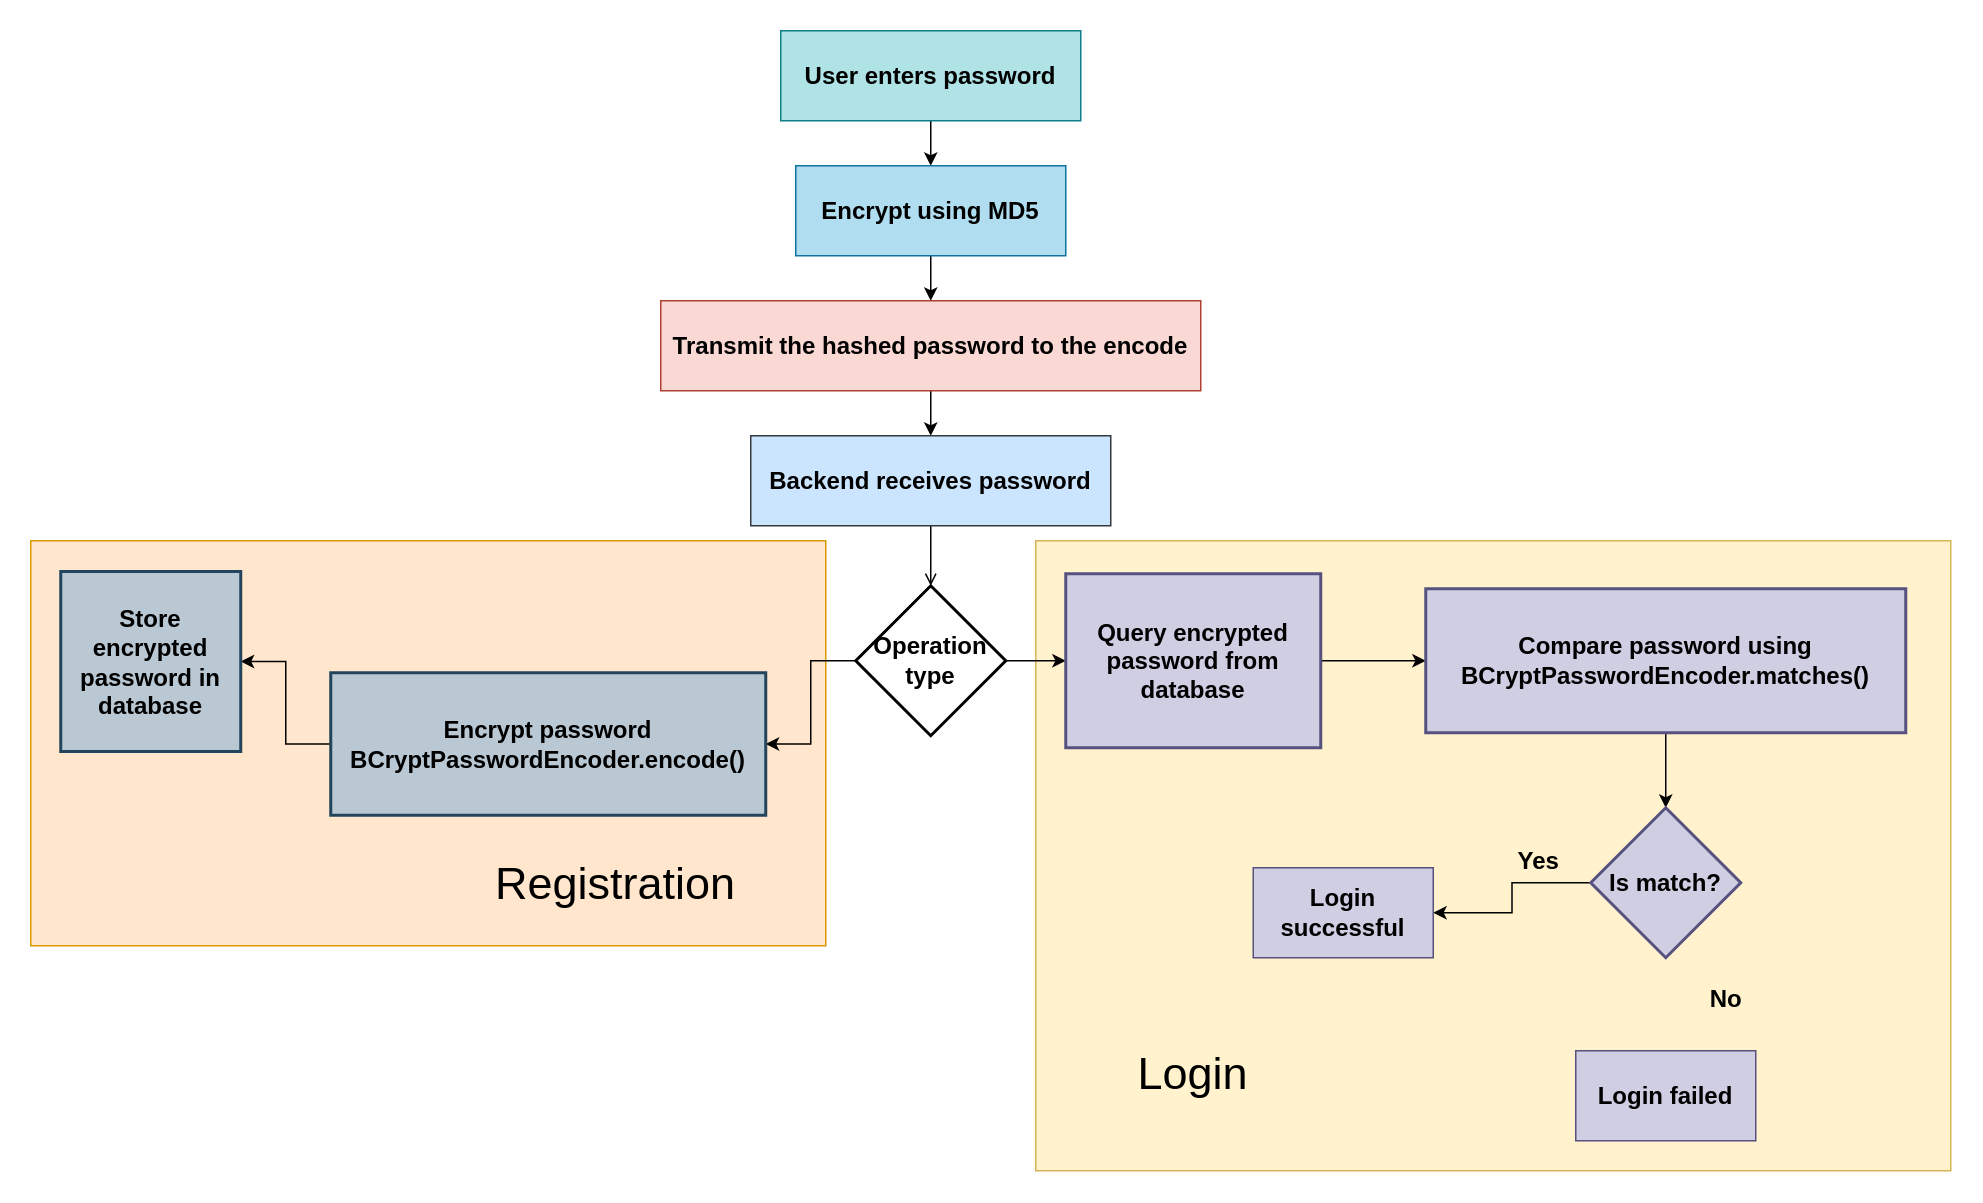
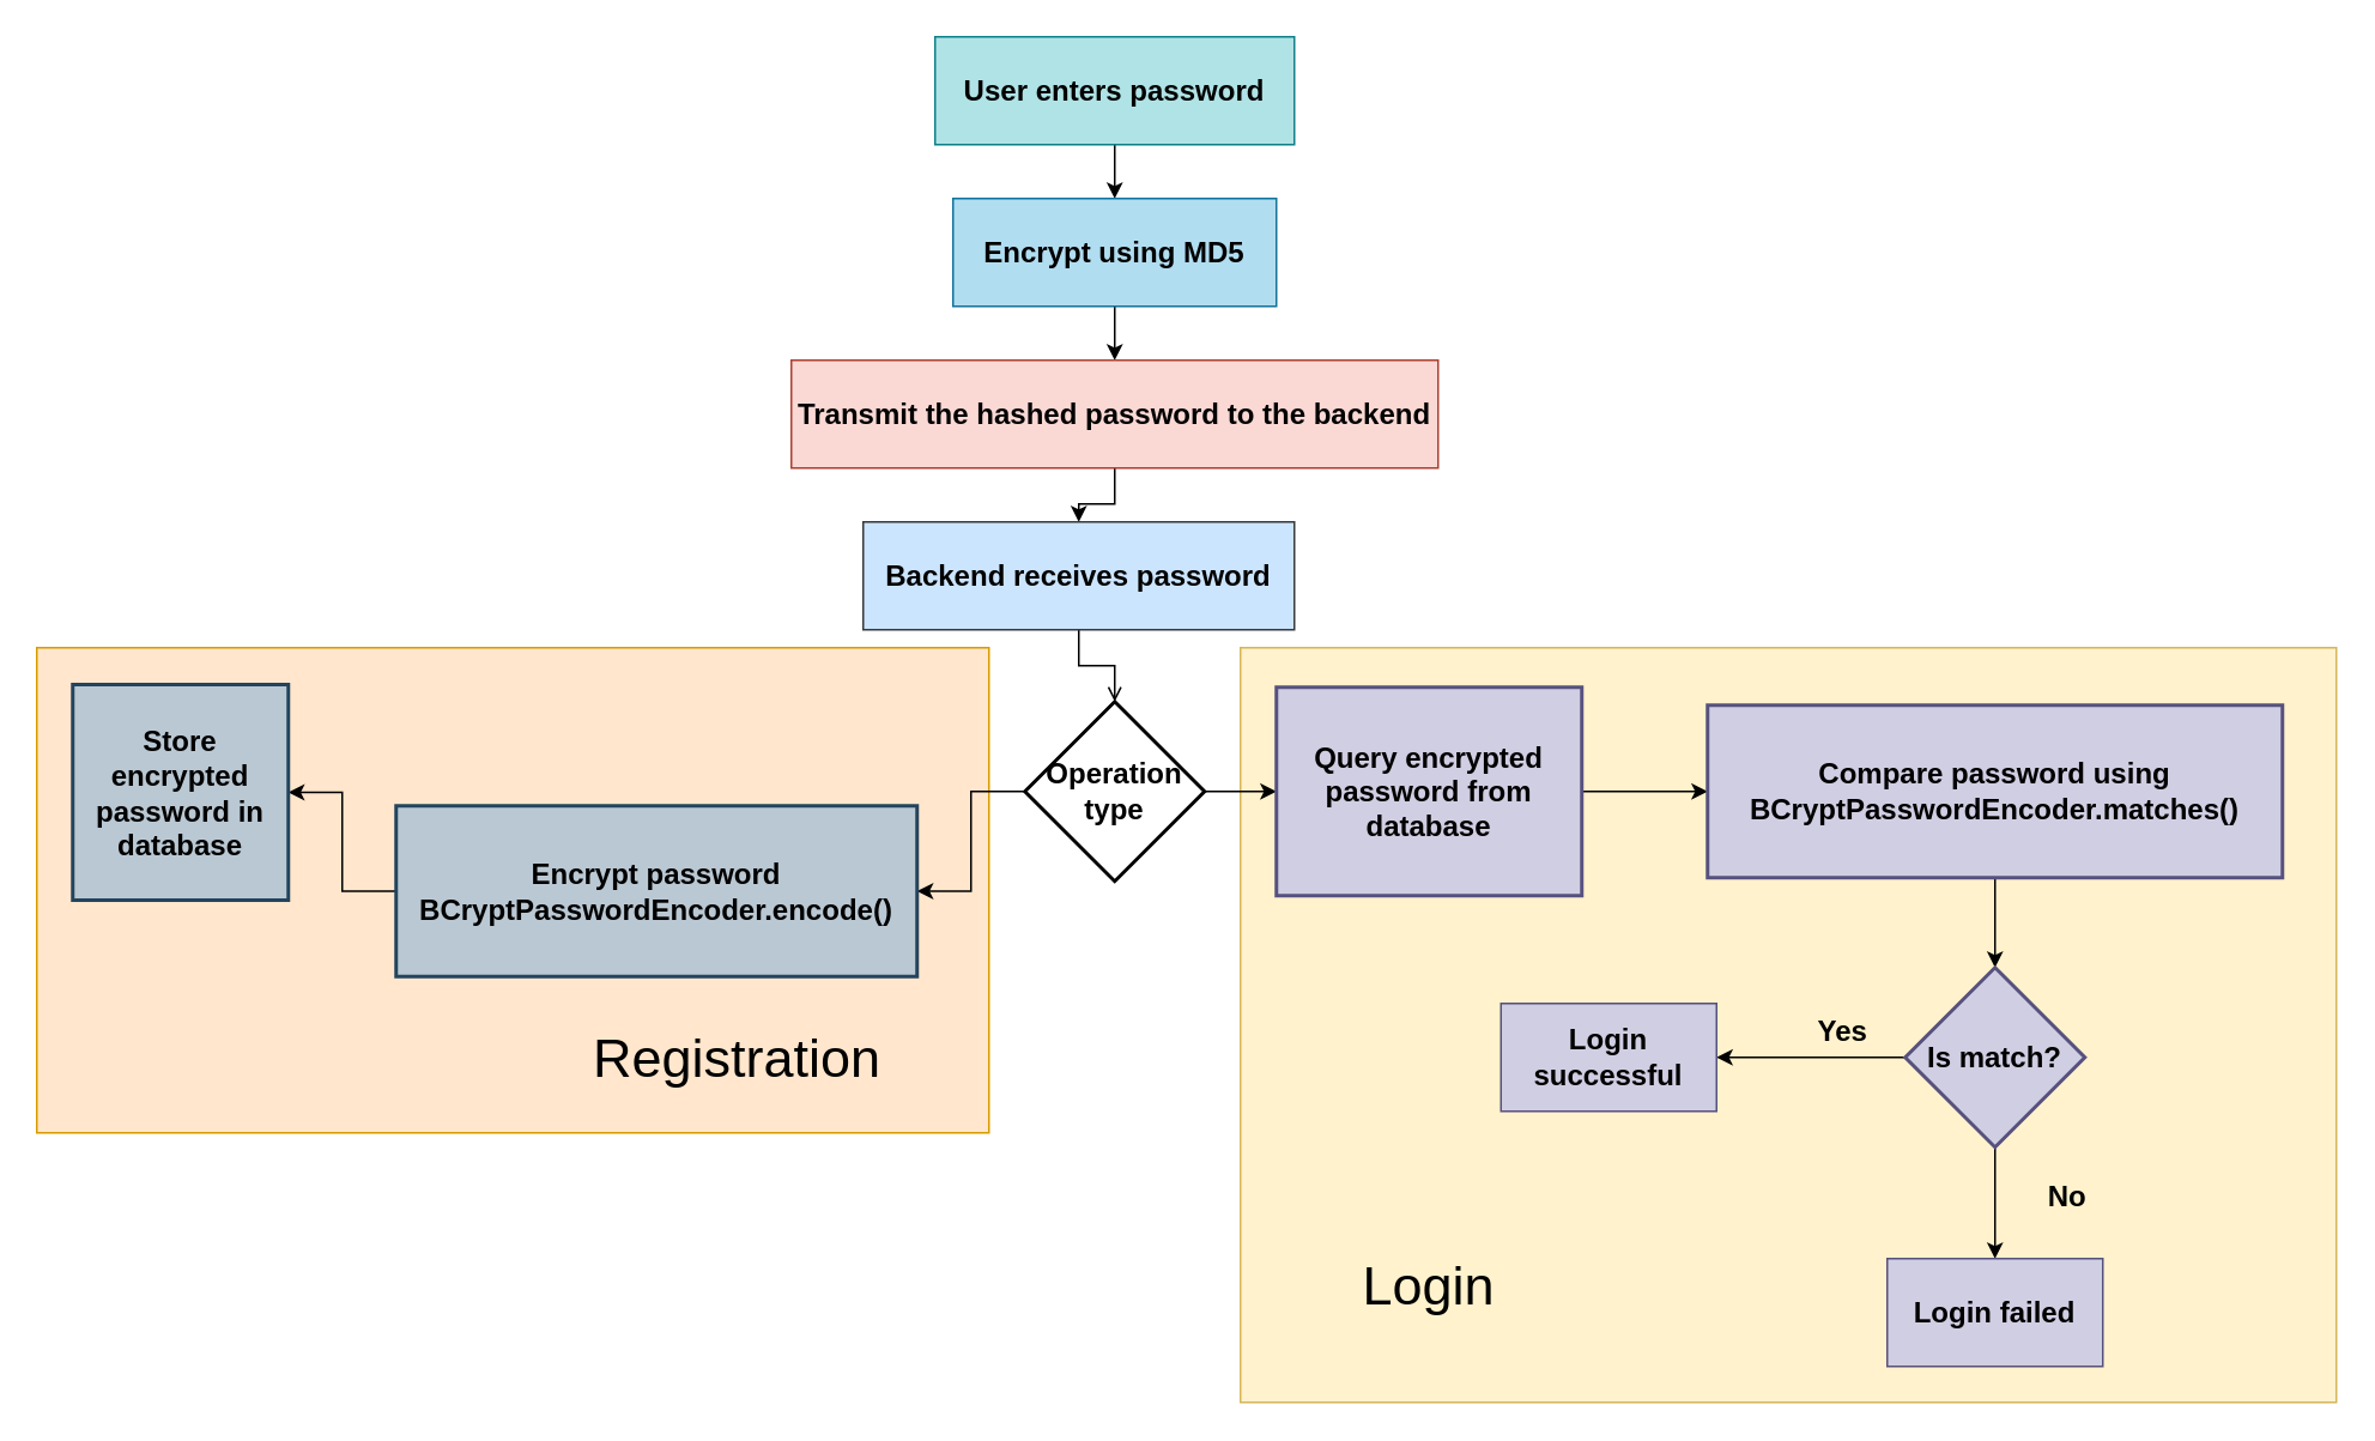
  <mxCell id="0" />
  <mxCell id="1" parent="0" />
  <mxCell id="2" value="" style="rounded=0;whiteSpace=wrap;html=1;fillColor=#fff2cc;strokeColor=#d6b656;" vertex="1" parent="1"><mxGeometry x="690" y="360" width="610" height="420" as="geometry" /></mxCell>
  <mxCell id="3" value="" style="rounded=0;whiteSpace=wrap;html=1;fillColor=#ffe6cc;strokeColor=#d79b00;" vertex="1" parent="1"><mxGeometry x="20" y="360" width="530" height="270" as="geometry" /></mxCell>
  <mxCell id="4" value="" style="edgeStyle=orthogonalEdgeStyle;rounded=0;orthogonalLoop=1;jettySize=auto;html=1;" edge="1" parent="1" source="5" target="7"><mxGeometry relative="1" as="geometry" /></mxCell>
  <mxCell id="5" value="User enters password" style="rounded=0;whiteSpace=wrap;html=1;fontSize=16;fontStyle=1;fillColor=#b0e3e6;strokeColor=#0e8088;" vertex="1" parent="1"><mxGeometry x="520" y="20" width="200" height="60" as="geometry" /></mxCell>
  <mxCell id="6" value="" style="edgeStyle=orthogonalEdgeStyle;rounded=0;orthogonalLoop=1;jettySize=auto;html=1;" edge="1" parent="1" source="7" target="9"><mxGeometry relative="1" as="geometry" /></mxCell>
  <mxCell id="7" value="Encrypt using MD5" style="rounded=0;whiteSpace=wrap;html=1;fontSize=16;fontStyle=1;fillColor=#b1ddf0;strokeColor=#10739e;" vertex="1" parent="1"><mxGeometry x="530" y="110" width="180" height="60" as="geometry" /></mxCell>
  <mxCell id="8" value="" style="edgeStyle=orthogonalEdgeStyle;rounded=0;orthogonalLoop=1;jettySize=auto;html=1;" edge="1" parent="1" source="9" target="11"><mxGeometry relative="1" as="geometry" /></mxCell>
- <mxCell id="9" value="Transmit the hashed password to the encode" style="rounded=0;whiteSpace=wrap;html=1;fontSize=16;fontStyle=1;fillColor=#fad9d5;strokeColor=#ae4132;" vertex="1" parent="1"><mxGeometry x="440" y="200" width="360" height="60" as="geometry" /></mxCell>
+ <mxCell id="9" value="Transmit the hashed password to the backend" style="rounded=0;whiteSpace=wrap;html=1;fontSize=16;fontStyle=1;fillColor=#fad9d5;strokeColor=#ae4132;" vertex="1" parent="1"><mxGeometry x="440" y="200" width="360" height="60" as="geometry" /></mxCell>
  <mxCell id="10" value="" style="edgeStyle=orthogonalEdgeStyle;rounded=0;orthogonalLoop=1;jettySize=auto;html=1;endArrow=open;" edge="1" parent="1" source="11" target="14"><mxGeometry relative="1" as="geometry" /></mxCell>
- <mxCell id="11" value="Backend receives password" style="rounded=0;whiteSpace=wrap;html=1;fontSize=16;fontStyle=1;fillColor=#cce5ff;strokeColor=#36393d;" vertex="1" parent="1"><mxGeometry x="500" y="290" width="240" height="60" as="geometry" /></mxCell>
+ <mxCell id="11" value="Backend receives password" style="rounded=0;whiteSpace=wrap;html=1;fontSize=16;fontStyle=1;fillColor=#cce5ff;strokeColor=#36393d;" vertex="1" parent="1"><mxGeometry x="480" y="290" width="240" height="60" as="geometry" /></mxCell>
  <mxCell id="12" value="" style="edgeStyle=orthogonalEdgeStyle;rounded=0;orthogonalLoop=1;jettySize=auto;html=1;fontSize=16;fontStyle=1" edge="1" parent="1" source="14" target="16"><mxGeometry relative="1" as="geometry" /></mxCell>
  <mxCell id="13" value="" style="edgeStyle=orthogonalEdgeStyle;rounded=0;orthogonalLoop=1;jettySize=auto;html=1;fontSize=16;fontStyle=1" edge="1" parent="1" source="14" target="19"><mxGeometry relative="1" as="geometry" /></mxCell>
  <mxCell id="14" value="Operation type" style="strokeWidth=2;html=1;shape=mxgraph.flowchart.decision;whiteSpace=wrap;fontSize=16;fontStyle=1" vertex="1" parent="1"><mxGeometry x="570" y="390" width="100" height="100" as="geometry" /></mxCell>
  <mxCell id="15" value="" style="edgeStyle=orthogonalEdgeStyle;rounded=0;orthogonalLoop=1;jettySize=auto;html=1;fontSize=16;fontStyle=1" edge="1" parent="1" source="16" target="17"><mxGeometry relative="1" as="geometry" /></mxCell>
  <mxCell id="16" value="Encrypt password BCryptPasswordEncoder.encode()" style="whiteSpace=wrap;html=1;strokeWidth=2;fontSize=16;fontStyle=1;fillColor=#bac8d3;strokeColor=#23445d;" vertex="1" parent="1"><mxGeometry x="220" y="448" width="290" height="95" as="geometry" /></mxCell>
  <mxCell id="17" value="Store encrypted password in database" style="whiteSpace=wrap;html=1;strokeWidth=2;fontSize=16;fontStyle=1;fillColor=#bac8d3;strokeColor=#23445d;" vertex="1" parent="1"><mxGeometry x="40" y="380.5" width="120" height="120" as="geometry" /></mxCell>
  <mxCell id="18" value="" style="edgeStyle=orthogonalEdgeStyle;rounded=0;orthogonalLoop=1;jettySize=auto;html=1;fontSize=16;fontStyle=1" edge="1" parent="1" source="19" target="21"><mxGeometry relative="1" as="geometry" /></mxCell>
  <mxCell id="19" value="Query encrypted password from database" style="whiteSpace=wrap;html=1;strokeWidth=2;fontSize=16;fontStyle=1;fillColor=#d0cee2;strokeColor=#56517e;" vertex="1" parent="1"><mxGeometry x="710" y="382" width="170" height="116" as="geometry" /></mxCell>
  <mxCell id="20" value="" style="edgeStyle=orthogonalEdgeStyle;rounded=0;orthogonalLoop=1;jettySize=auto;html=1;" edge="1" parent="1" source="21" target="24"><mxGeometry relative="1" as="geometry" /></mxCell>
  <mxCell id="21" value="Compare password using BCryptPasswordEncoder.matches()" style="whiteSpace=wrap;html=1;strokeWidth=2;fontSize=16;fontStyle=1;fillColor=#d0cee2;strokeColor=#56517e;" vertex="1" parent="1"><mxGeometry x="950" y="392" width="320" height="96" as="geometry" /></mxCell>
  <mxCell id="22" value="" style="edgeStyle=orthogonalEdgeStyle;rounded=0;orthogonalLoop=1;jettySize=auto;html=1;fontSize=16;fontStyle=1" edge="1" parent="1" source="24" target="25"><mxGeometry relative="1" as="geometry" /></mxCell>
+ <mxCell id="23" value="" style="edgeStyle=orthogonalEdgeStyle;rounded=0;orthogonalLoop=1;jettySize=auto;html=1;fontSize=16;fontStyle=1" edge="1" parent="1" source="24" target="26"><mxGeometry relative="1" as="geometry" /></mxCell>
  <mxCell id="24" value="Is match?" style="strokeWidth=2;html=1;shape=mxgraph.flowchart.decision;whiteSpace=wrap;fontSize=16;fontStyle=1;fillColor=#d0cee2;strokeColor=#56517e;" vertex="1" parent="1"><mxGeometry x="1060" y="538" width="100" height="100" as="geometry" /></mxCell>
- <mxCell id="25" value="Login successful" style="rounded=0;whiteSpace=wrap;html=1;fontSize=16;fontStyle=1;fillColor=#d0cee2;strokeColor=#56517e;" vertex="1" parent="1"><mxGeometry x="835" y="578" width="120" height="60" as="geometry" /></mxCell>
+ <mxCell id="25" value="Login successful" style="rounded=0;whiteSpace=wrap;html=1;fontSize=16;fontStyle=1;fillColor=#d0cee2;strokeColor=#56517e;" vertex="1" parent="1"><mxGeometry x="835" y="558" width="120" height="60" as="geometry" /></mxCell>
  <mxCell id="26" value="Login failed" style="rounded=0;whiteSpace=wrap;html=1;fontSize=16;fontStyle=1;fillColor=#d0cee2;strokeColor=#56517e;" vertex="1" parent="1"><mxGeometry x="1050" y="700" width="120" height="60" as="geometry" /></mxCell>
  <mxCell id="27" value="Yes" style="text;html=1;align=center;verticalAlign=middle;resizable=0;points=[];autosize=1;strokeColor=none;fillColor=none;fontSize=16;fontStyle=1" vertex="1" parent="1"><mxGeometry x="1000" y="558" width="50" height="30" as="geometry" /></mxCell>
  <mxCell id="28" value="No" style="text;html=1;align=center;verticalAlign=middle;resizable=0;points=[];autosize=1;strokeColor=none;fillColor=none;fontSize=16;fontStyle=1" vertex="1" parent="1"><mxGeometry x="1130" y="650" width="40" height="30" as="geometry" /></mxCell>
  <mxCell id="29" value="&lt;font style=&quot;font-size: 30px;&quot;&gt;Registration&lt;/font&gt;" style="text;html=1;align=center;verticalAlign=middle;whiteSpace=wrap;rounded=0;" vertex="1" parent="1"><mxGeometry x="380" y="573" width="60" height="30" as="geometry" /></mxCell>
  <mxCell id="30" value="&lt;font style=&quot;font-size: 30px;&quot;&gt;Login&lt;/font&gt;" style="text;html=1;align=center;verticalAlign=middle;whiteSpace=wrap;rounded=0;" vertex="1" parent="1"><mxGeometry x="765" y="700" width="60" height="30" as="geometry" /></mxCell>
